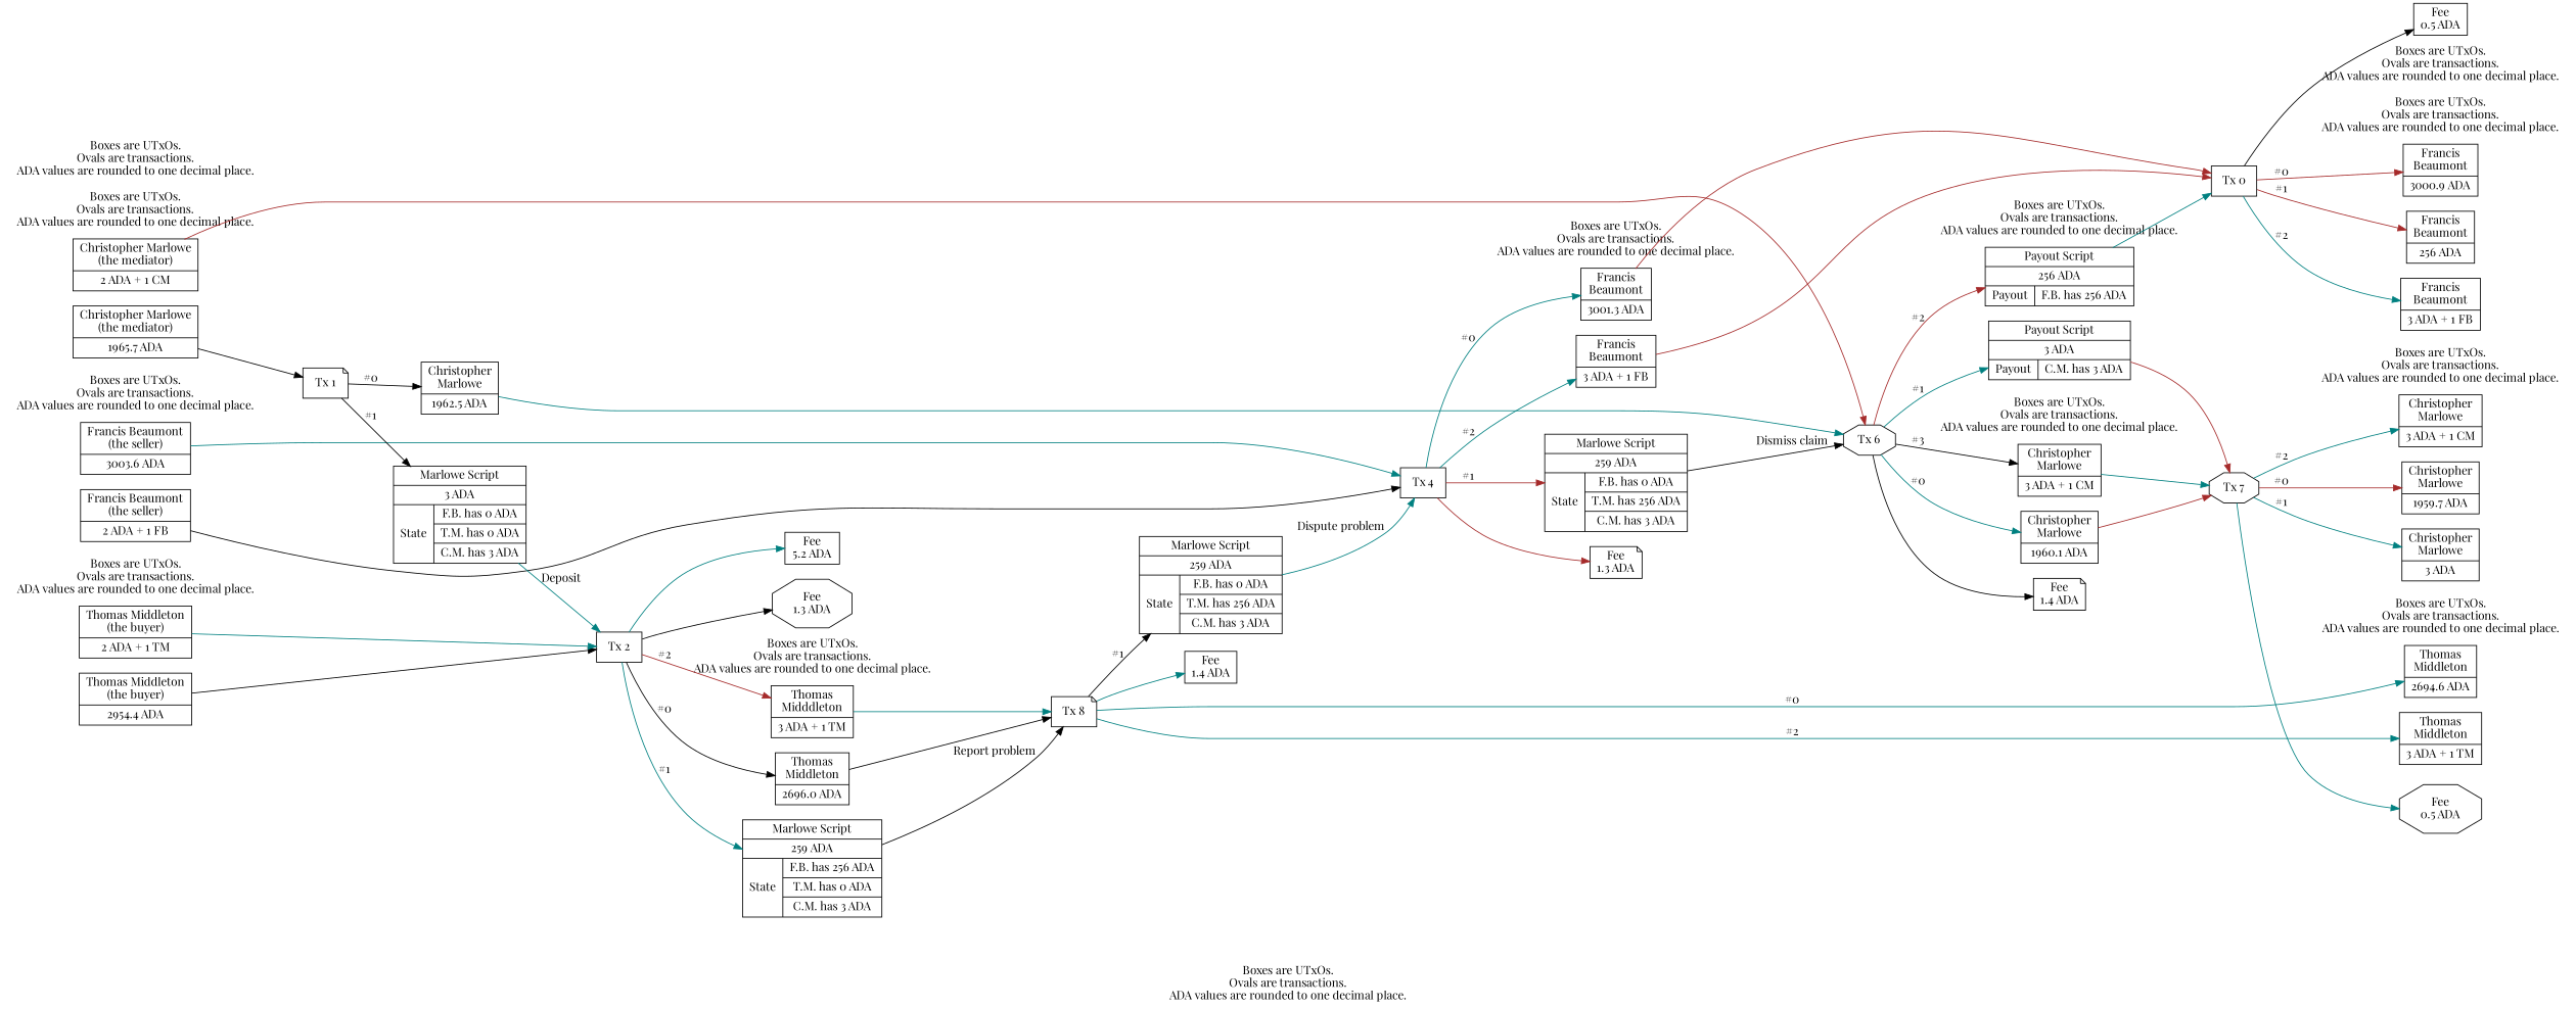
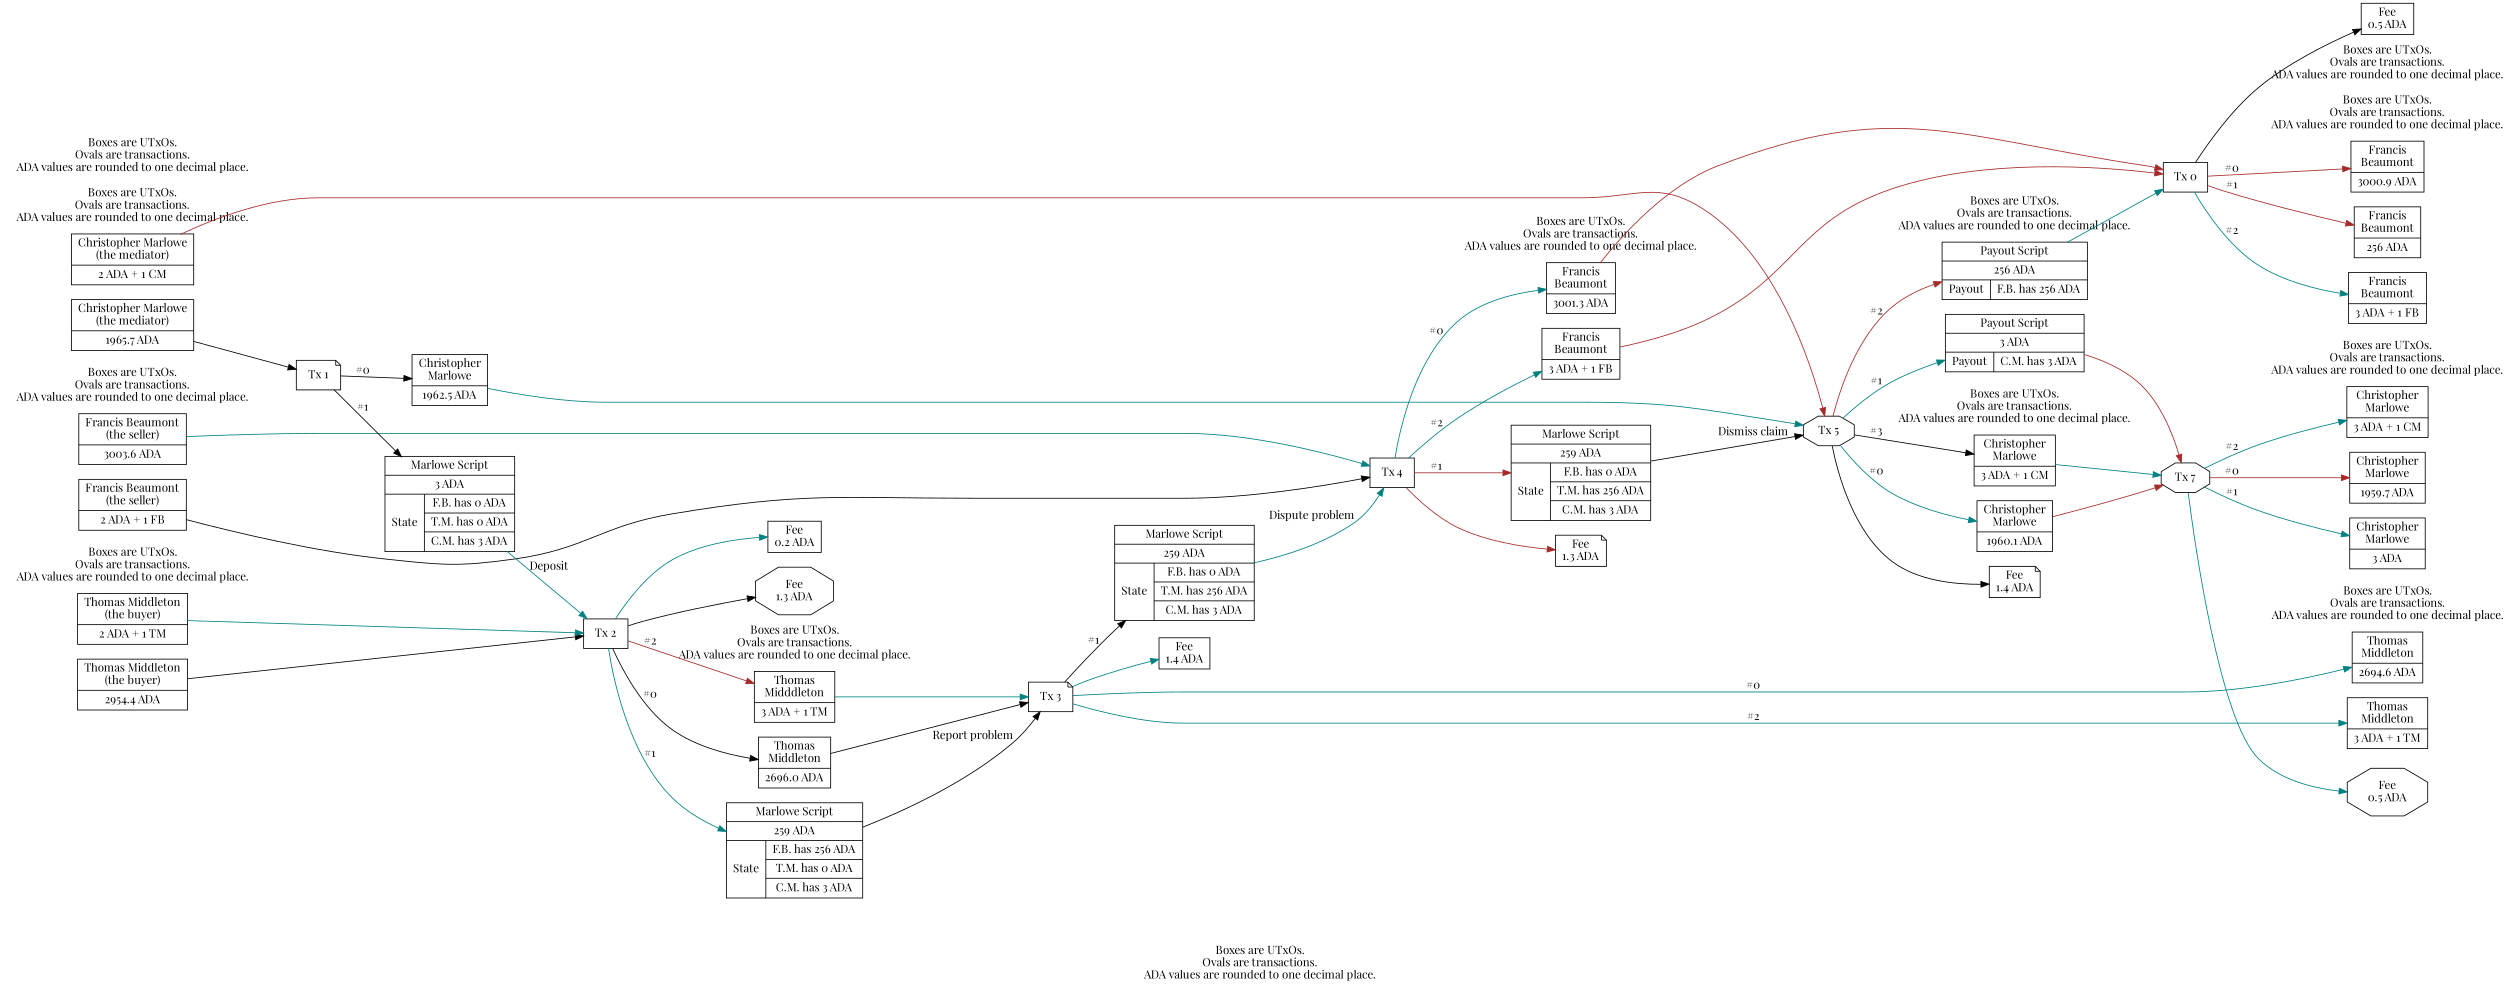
  digraph {
    fontname="Playfair Display"
    label="Boxes are UTxOs.\nOvals are transactions.\nADA values are rounded to one decimal place."
    rankdir=LR
    node [fontname="Playfair Display" shape=record]
    edge [color=teal fontname="Playfair Display"]
    n1 [label="Francis Beaumont\n(the seller)|3003.6 ADA"]
    n2 [label="Francis Beaumont\n(the seller)|2 ADA + 1 FB"]
    n3 [label="Thomas Middleton\n(the buyer)|2954.4 ADA"]
    n4 [label="Thomas Middleton\n(the buyer)|2 ADA + 1 TM"]
    n5 [label="Christopher Marlowe\n(the mediator)|1965.7 ADA"]
    n6 [label="Christopher Marlowe\n(the mediator)|2 ADA + 1 CM"]
    n7 [label="Thomas\nMiddleton|2696.0 ADA"]
    n8 [label="Thomas\nMidddleton|3 ADA + 1 TM"]
    n9 [label="Francis\nBeaumont|3001.3 ADA"]
    n10 [label="Francis\nBeaumont|3 ADA + 1 FB"]
    n11 [label="Christopher\nMarlowe|1960.1 ADA"]
    n12 [label="Christopher\nMarlowe|3 ADA + 1 CM"]
    n13 [label="Payout Script|3 ADA|{Payout|C.M. has 3 ADA}"]
    n14 [label="Payout Script|256 ADA|{Payout|F.B. has 256 ADA}"]
    n15 [label="Thomas\nMiddleton|2694.6 ADA"]
    n16 [label="Thomas\nMiddleton|3 ADA + 1 TM"]
    n17 [label="Francis\nBeaumont|3000.9 ADA"]
    n18 [label="Francis\nBeaumont|256 ADA"]
    n19 [label="Francis\nBeaumont|3 ADA + 1 FB"]
    n20 [label="Christopher\nMarlowe|1959.7 ADA"]
    n21 [label="Christopher\nMarlowe|3 ADA"]
    n22 [label="Christopher\nMarlowe|3 ADA + 1 CM"]
    n23 [label="Tx 4" shape=box]
    n24 [label="Tx 2" shape=box]
    n25 [label="Tx 1" shape=note]
-   n26 [label="Tx 6" shape=octagon]
-   n27 [label="Tx 8" shape=note]
+   n26 [label="Tx 5" shape=octagon]
+   n27 [label="Tx 3" shape=note]
    n28 [label="Tx 0" shape=box]
    n29 [label="Tx 7" shape=octagon]
    n30 [label="Marlowe Script|259 ADA|{State|{F.B. has 0 ADA|T.M. has 256 ADA|C.M. has 3 ADA}}"]
    n31 [label="Fee\n1.3 ADA" shape=note]
-   n32 [label="Fee\n5.2 ADA" shape=box]
+   n32 [label="Fee\n0.2 ADA" shape=box]
    n33 [label="Marlowe Script|259 ADA|{State|{F.B. has 256 ADA|T.M. has 0 ADA|C.M. has 3 ADA}}"]
    n34 [label="Fee\n1.3 ADA" shape=octagon]
    n35 [label="Christopher\nMarlowe|1962.5 ADA"]
    n36 [label="Marlowe Script|3 ADA|{State|{F.B. has 0 ADA|T.M. has 0 ADA|C.M. has 3 ADA}}"]
    n37 [label="Fee\n1.4 ADA" shape=note]
    n38 [label="Marlowe Script|259 ADA|{State|{F.B. has 0 ADA|T.M. has 256 ADA|C.M. has 3 ADA}}"]
    n39 [label="Fee\n1.4 ADA" shape=box]
    n40 [label="Fee\n0.5 ADA" shape=box]
    n41 [label="Fee\n0.5 ADA" shape=octagon]
    subgraph cluster_1 {
      peripheries=0
      subgraph cluster_2 {
        peripheries=0
        n1
        n2
      }
      subgraph cluster_3 {
        peripheries=0
        n3
        n4
      }
      subgraph cluster_4 {
        peripheries=0
        n5
        n6
      }
    }
    subgraph cluster_5 {
      peripheries=0
      n7
      n8
    }
    subgraph cluster_6 {
      peripheries=0
      n9
      n10
    }
    subgraph cluster_7 {
      peripheries=0
      n11
      n12
    }
    subgraph cluster_8 {
      peripheries=0
      n13
      n14
    }
    subgraph cluster_9 {
      peripheries=0
      subgraph cluster_10 {
        peripheries=0
        n15
        n16
      }
      subgraph cluster_11 {
        peripheries=0
        n17
        n18
        n19
      }
      subgraph cluster_12 {
        peripheries=0
        n20
        n21
        n22
      }
    }
    n1 -> n23
    n2 -> n23 [color=black]
    n3 -> n24 [color=black]
    n4 -> n24
    n5 -> n25 [color=black]
    n6 -> n26 [color=brown]
    n7 -> n27 [color=black]
    n8 -> n27
    n9 -> n28 [color=brown]
    n10 -> n28 [color=brown]
    n11 -> n29 [color=brown]
    n12 -> n29
    n13 -> n29 [color=brown]
    n14 -> n28
    n23 -> n9 [label="#0"]
    n23 -> n10 [label="#2"]
    n23 -> n30 [color=brown label="#1"]
    n23 -> n31 [color=brown]
    n24 -> n7 [color=black label="#0"]
    n24 -> n8 [color=brown label="#2"]
    n24 -> n32
    n24 -> n33 [label="#1"]
    n24 -> n34 [color=black]
    n25 -> n35 [color=black label="#0"]
    n25 -> n36 [color=black label="#1"]
    n26 -> n11 [label="#0"]
    n26 -> n12 [color=black label="#3"]
    n26 -> n13 [label="#1"]
    n26 -> n14 [color=brown label="#2"]
    n26 -> n37 [color=black]
    n27 -> n15 [label="#0"]
    n27 -> n16 [label="#2"]
    n27 -> n38 [color=black label="#1"]
    n27 -> n39
    n28 -> n17 [color=brown label="#0"]
    n28 -> n18 [color=brown label="#1"]
    n28 -> n19 [label="#2"]
    n28 -> n40 [color=black]
    n29 -> n20 [color=brown label="#0"]
    n29 -> n21 [label="#1"]
    n29 -> n22 [label="#2"]
    n29 -> n41
    n30 -> n26 [color=black label="Dismiss claim"]
    n33 -> n27 [color=black label="Report problem"]
    n35 -> n26
    n36 -> n24 [label=Deposit]
    n38 -> n23 [label="Dispute problem"]
  }
